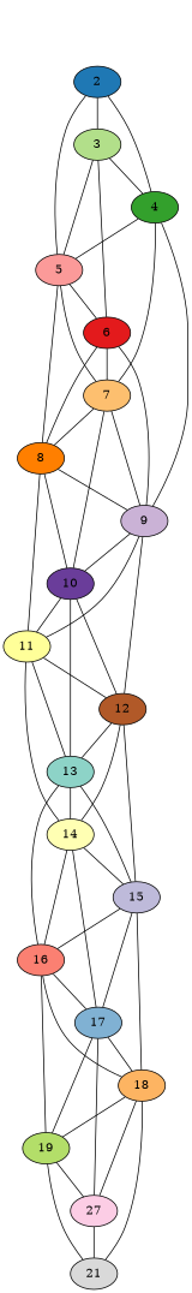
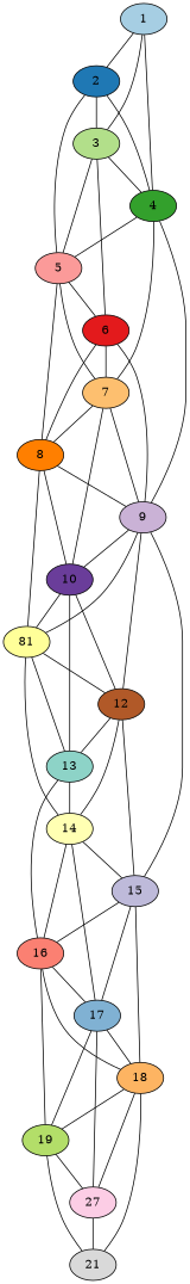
  graph {
    node [color=black style=filled]
+   n1 [fillcolor="/paired12/1" label=1]
    n2 [fillcolor="/paired12/2" label=2]
    n3 [fillcolor="/paired12/3" label=3]
    n4 [fillcolor="/paired12/4" label=4]
    n5 [fillcolor="/paired12/5" label=5]
    n6 [fillcolor="/paired12/6" label=6]
    n7 [fillcolor="/paired12/7" label=7]
    n8 [fillcolor="/paired12/9" label=9]
    n9 [fillcolor="/paired12/8" label=8]
    n10 [fillcolor="/paired12/10" label=10]
-   n11 [fillcolor="/paired12/11" label=11]
+   n11 [fillcolor="/paired12/11" label=81]
    n12 [fillcolor="/paired12/12" label=12]
    n13 [fillcolor="/set312/1" label=13]
    n14 [fillcolor="/set312/2" label=14]
    n15 [fillcolor="/set312/3" label=15]
    n16 [fillcolor="/set312/4" label=16]
    n17 [fillcolor="/set312/5" label=17]
    n18 [fillcolor="/set312/6" label=18]
    n19 [fillcolor="/set312/7" label=19]
    n20 [fillcolor="/set312/8" label=27]
    n21 [fillcolor="/set312/9" label=21]
+   n1 -- n2
+   n1 -- n3
+   n1 -- n4
    n2 -- n3
    n2 -- n4
    n2 -- n5
    n3 -- n4
    n3 -- n5
    n3 -- n6
    n4 -- n5
    n4 -- n7
    n4 -- n8
    n5 -- n6
    n5 -- n7
    n5 -- n9
    n6 -- n7
    n6 -- n8
    n6 -- n9
    n7 -- n8
    n7 -- n9
    n7 -- n10
    n8 -- n10
    n8 -- n11
    n8 -- n12
    n9 -- n8
    n9 -- n10
    n9 -- n11
    n10 -- n11
    n10 -- n12
    n10 -- n13
    n11 -- n12
    n11 -- n13
    n11 -- n14
    n12 -- n13
    n12 -- n14
    n12 -- n15
    n13 -- n14
-   n13 -- n15
+   n8 -- n15
    n13 -- n16
    n14 -- n15
    n14 -- n16
    n14 -- n17
    n15 -- n16
    n15 -- n17
    n15 -- n18
    n16 -- n17
    n16 -- n18
    n16 -- n19
    n17 -- n18
    n17 -- n19
    n17 -- n20
    n18 -- n19
    n18 -- n20
    n18 -- n21
    n19 -- n20
    n19 -- n21
    n20 -- n21
  }
